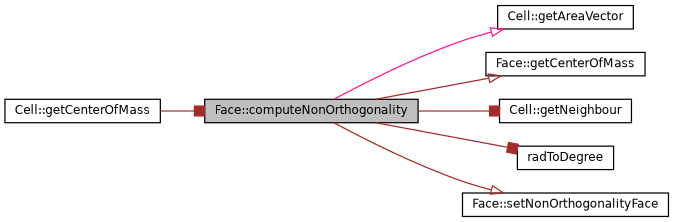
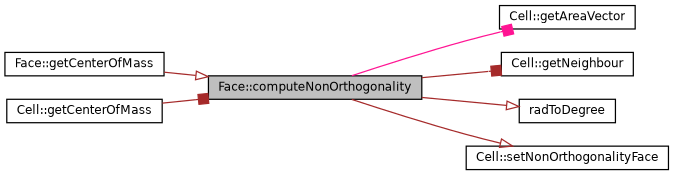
  digraph {
    rankdir=LR
    node [color=black fontname=Helvetica fontsize=10 shape=record]
    edge [arrowhead=onormal color=brown fontname=Helvetica fontsize=10 labelfontname=Helvetica labelfontsize=10 style=solid]
    n1 [fillcolor=grey75 fontcolor=black height=0.2 label="Face::computeNonOrthogonality" style=filled width=0.4]
    n2 [height=0.2 label="Cell::getAreaVector" width=0.4]
    n3 [height=0.2 label="Face::getCenterOfMass" width=0.4]
    n4 [height=0.2 label="Cell::getNeighbour" width=0.4]
    n5 [height=0.2 label=radToDegree width=0.4]
-   n6 [height=0.2 label="Face::setNonOrthogonalityFace" width=0.4]
+   n6 [height=0.2 label="Cell::setNonOrthogonalityFace" width=0.4]
    n7 [height=0.2 label="Cell::getCenterOfMass" width=0.4]
-   n1 -> n2 [color=deeppink]
-   n1 -> n3
+   n1 -> n2 [arrowhead=box color=deeppink]
+   n3 -> n1
    n1 -> n4 [arrowhead=box]
-   n1 -> n5 [arrowhead=box]
+   n1 -> n5
    n1 -> n6
    n7 -> n1 [arrowhead=box]
  }
